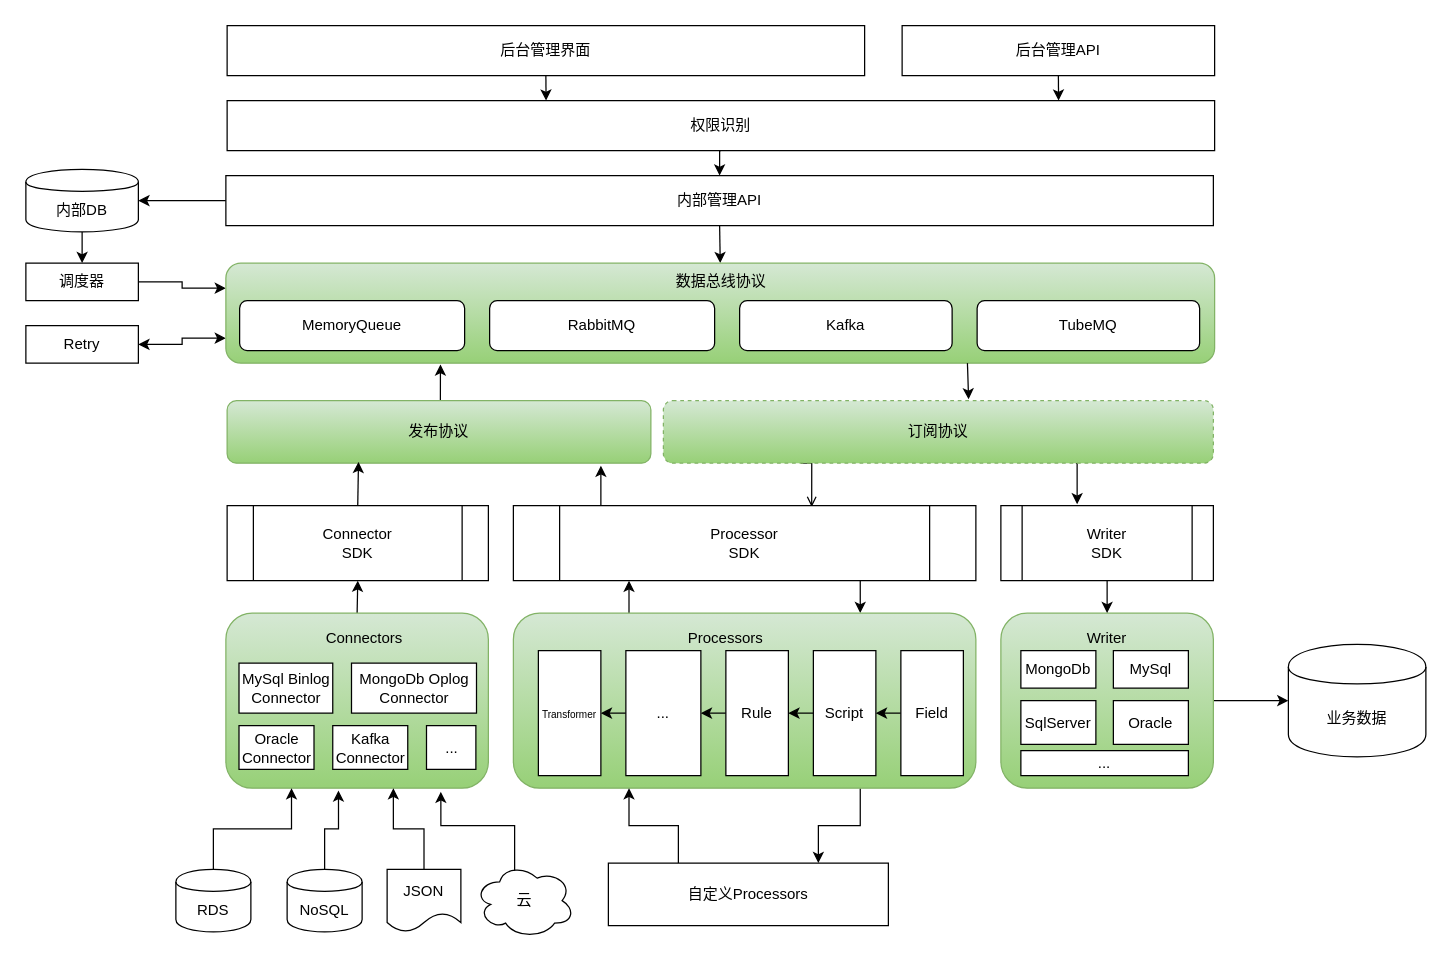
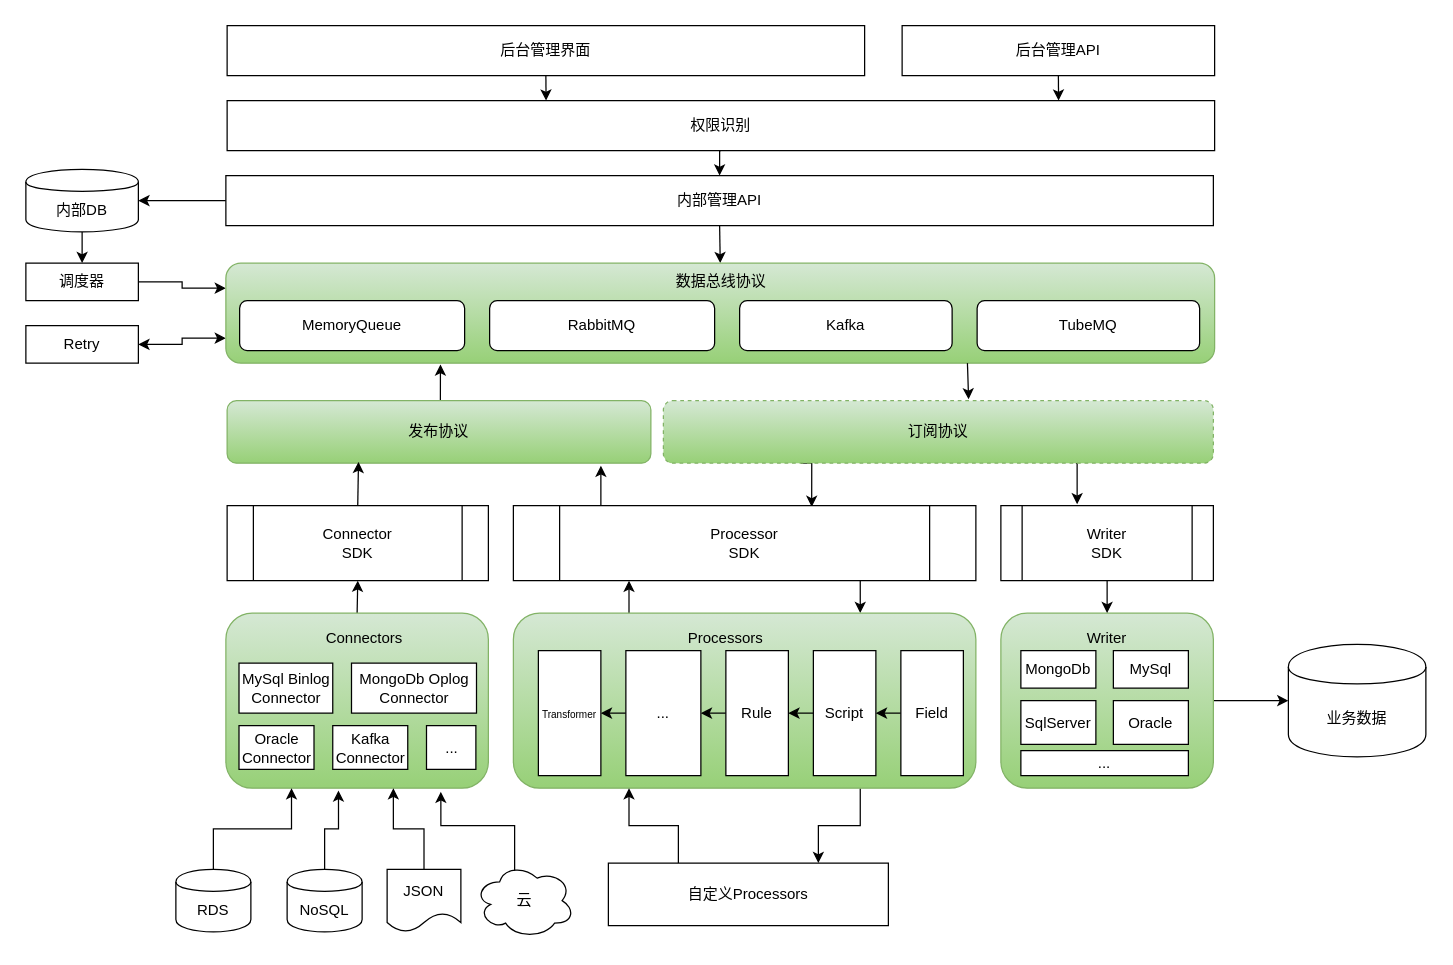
  <mxCell id="0" />
  <mxCell id="1" parent="0" />
  <mxCell id="2" style="edgeStyle=orthogonalEdgeStyle;rounded=0;orthogonalLoop=1;jettySize=auto;html=1;exitX=0.5;exitY=1;exitDx=0;exitDy=0;entryX=0.323;entryY=0;entryDx=0;entryDy=0;entryPerimeter=0;" parent="1" source="3" target="7" edge="1"><mxGeometry relative="1" as="geometry" /></mxCell>
  <mxCell id="3" value="后台管理界面" style="rounded=0;whiteSpace=wrap;html=1;" parent="1" vertex="1"><mxGeometry x="181" y="20" width="510" height="40" as="geometry" /></mxCell>
  <mxCell id="4" style="edgeStyle=orthogonalEdgeStyle;rounded=0;orthogonalLoop=1;jettySize=auto;html=1;exitX=0.5;exitY=1;exitDx=0;exitDy=0;entryX=0.842;entryY=0;entryDx=0;entryDy=0;entryPerimeter=0;" parent="1" source="5" target="7" edge="1"><mxGeometry relative="1" as="geometry" /></mxCell>
  <mxCell id="5" value="后台管理API" style="rounded=0;whiteSpace=wrap;html=1;" parent="1" vertex="1"><mxGeometry x="721" y="20" width="250" height="40" as="geometry" /></mxCell>
  <mxCell id="6" style="edgeStyle=orthogonalEdgeStyle;rounded=0;orthogonalLoop=1;jettySize=auto;html=1;exitX=0.5;exitY=1;exitDx=0;exitDy=0;entryX=0.5;entryY=0;entryDx=0;entryDy=0;" parent="1" source="7" target="10" edge="1"><mxGeometry relative="1" as="geometry" /></mxCell>
  <mxCell id="7" value="权限识别" style="rounded=0;whiteSpace=wrap;html=1;" parent="1" vertex="1"><mxGeometry x="181" y="80" width="790" height="40" as="geometry" /></mxCell>
  <mxCell id="8" style="edgeStyle=orthogonalEdgeStyle;rounded=0;orthogonalLoop=1;jettySize=auto;html=1;exitX=0.5;exitY=1;exitDx=0;exitDy=0;entryX=0.5;entryY=0;entryDx=0;entryDy=0;" parent="1" source="10" target="28" edge="1"><mxGeometry relative="1" as="geometry" /></mxCell>
  <mxCell id="9" style="edgeStyle=orthogonalEdgeStyle;rounded=0;orthogonalLoop=1;jettySize=auto;html=1;exitX=0;exitY=0.5;exitDx=0;exitDy=0;entryX=1;entryY=0.5;entryDx=0;entryDy=0;" parent="1" source="10" target="16" edge="1"><mxGeometry relative="1" as="geometry" /></mxCell>
  <mxCell id="10" value="内部管理API" style="rounded=0;whiteSpace=wrap;html=1;" parent="1" vertex="1"><mxGeometry x="180" y="140" width="790" height="40" as="geometry" /></mxCell>
  <mxCell id="11" style="edgeStyle=orthogonalEdgeStyle;rounded=0;orthogonalLoop=1;jettySize=auto;html=1;exitX=0.5;exitY=0;exitDx=0;exitDy=0;entryX=0.217;entryY=1.013;entryDx=0;entryDy=0;entryPerimeter=0;" edge="1" parent="1" source="12" target="28"><mxGeometry relative="1" as="geometry" /></mxCell>
  <mxCell id="12" value="&lt;span&gt;发布协议&lt;/span&gt;" style="rounded=1;whiteSpace=wrap;html=1;gradientColor=#97d077;fillColor=#d5e8d4;strokeColor=#82b366;" parent="1" vertex="1"><mxGeometry x="181" y="320" width="339" height="50" as="geometry" /></mxCell>
  <mxCell id="13" style="edgeStyle=orthogonalEdgeStyle;rounded=0;orthogonalLoop=1;jettySize=auto;html=1;exitX=1;exitY=0.5;exitDx=0;exitDy=0;entryX=0;entryY=0.25;entryDx=0;entryDy=0;" parent="1" source="14" target="28" edge="1"><mxGeometry relative="1" as="geometry"><mxPoint x="170" y="230" as="targetPoint" /></mxGeometry></mxCell>
  <mxCell id="14" value="调度器" style="rounded=0;whiteSpace=wrap;html=1;" parent="1" vertex="1"><mxGeometry x="20" y="210" width="90" height="30" as="geometry" /></mxCell>
  <mxCell id="15" style="edgeStyle=orthogonalEdgeStyle;rounded=0;orthogonalLoop=1;jettySize=auto;html=1;exitX=0.5;exitY=1;exitDx=0;exitDy=0;entryX=0.5;entryY=0;entryDx=0;entryDy=0;" parent="1" source="16" target="14" edge="1"><mxGeometry relative="1" as="geometry" /></mxCell>
  <mxCell id="16" value="内部DB" style="shape=cylinder;whiteSpace=wrap;html=1;boundedLbl=1;backgroundOutline=1;" parent="1" vertex="1"><mxGeometry x="20" y="135" width="90" height="50" as="geometry" /></mxCell>
  <mxCell id="17" style="edgeStyle=orthogonalEdgeStyle;rounded=0;orthogonalLoop=1;jettySize=auto;html=1;exitX=0.5;exitY=0;exitDx=0;exitDy=0;entryX=0.5;entryY=1;entryDx=0;entryDy=0;" edge="1" parent="1" source="18" target="38"><mxGeometry relative="1" as="geometry" /></mxCell>
  <mxCell id="18" value="" style="rounded=1;whiteSpace=wrap;html=1;gradientColor=#97d077;fillColor=#d5e8d4;strokeColor=#82b366;" parent="1" vertex="1"><mxGeometry x="180" y="490" width="210" height="140" as="geometry" /></mxCell>
  <mxCell id="19" style="edgeStyle=orthogonalEdgeStyle;rounded=0;orthogonalLoop=1;jettySize=auto;html=1;exitX=0.5;exitY=1;exitDx=0;exitDy=0;" parent="1" edge="1"><mxGeometry relative="1" as="geometry"><mxPoint x="65" y="300" as="sourcePoint" /><mxPoint x="65" y="300" as="targetPoint" /></mxGeometry></mxCell>
  <mxCell id="20" style="edgeStyle=orthogonalEdgeStyle;rounded=0;orthogonalLoop=1;jettySize=auto;html=1;exitX=1;exitY=0.5;exitDx=0;exitDy=0;entryX=0;entryY=0.75;entryDx=0;entryDy=0;startArrow=classic;startFill=1;" parent="1" source="21" target="28" edge="1"><mxGeometry relative="1" as="geometry" /></mxCell>
  <mxCell id="21" value="Retry" style="rounded=0;whiteSpace=wrap;html=1;" parent="1" vertex="1"><mxGeometry x="20" y="260" width="90" height="30" as="geometry" /></mxCell>
  <mxCell id="22" value="" style="group" parent="1" vertex="1" connectable="0"><mxGeometry x="140" y="690" width="319" height="60" as="geometry" /></mxCell>
  <mxCell id="23" value="RDS" style="shape=cylinder;whiteSpace=wrap;html=1;boundedLbl=1;backgroundOutline=1;" parent="22" vertex="1"><mxGeometry y="5" width="60" height="50" as="geometry" /></mxCell>
  <mxCell id="24" value="NoSQL" style="shape=cylinder;whiteSpace=wrap;html=1;boundedLbl=1;backgroundOutline=1;" parent="22" vertex="1"><mxGeometry x="89" y="5" width="60" height="50" as="geometry" /></mxCell>
  <mxCell id="25" value="JSON" style="shape=document;whiteSpace=wrap;html=1;boundedLbl=1;" parent="22" vertex="1"><mxGeometry x="169" y="5" width="59" height="50" as="geometry" /></mxCell>
  <mxCell id="26" value="云" style="ellipse;shape=cloud;whiteSpace=wrap;html=1;" parent="22" vertex="1"><mxGeometry x="239" width="80" height="60" as="geometry" /></mxCell>
  <mxCell id="27" value="" style="group" parent="1" vertex="1" connectable="0"><mxGeometry x="180" y="210" width="791" height="80" as="geometry" /></mxCell>
  <mxCell id="28" value="" style="rounded=1;whiteSpace=wrap;html=1;fillColor=#d5e8d4;strokeColor=#82b366;gradientColor=#97d077;labelPosition=center;verticalLabelPosition=top;align=center;verticalAlign=bottom;" parent="27" vertex="1"><mxGeometry width="791" height="80" as="geometry" /></mxCell>
  <mxCell id="29" value="RabbitMQ" style="rounded=1;whiteSpace=wrap;html=1;" parent="27" vertex="1"><mxGeometry x="211" y="30" width="180" height="40" as="geometry" /></mxCell>
  <mxCell id="30" value="Kafka" style="rounded=1;whiteSpace=wrap;html=1;" parent="27" vertex="1"><mxGeometry x="411" y="30" width="170" height="40" as="geometry" /></mxCell>
  <mxCell id="31" value="TubeMQ" style="rounded=1;whiteSpace=wrap;html=1;" parent="27" vertex="1"><mxGeometry x="601" y="30" width="178" height="40" as="geometry" /></mxCell>
  <mxCell id="32" value="数据总线协议" style="text;html=1;strokeColor=none;fillColor=none;align=center;verticalAlign=middle;whiteSpace=wrap;rounded=0;" parent="27" vertex="1"><mxGeometry x="352.5" y="5" width="87" height="20" as="geometry" /></mxCell>
  <mxCell id="33" value="MemoryQueue" style="rounded=1;whiteSpace=wrap;html=1;" parent="27" vertex="1"><mxGeometry x="11" y="30" width="180" height="40" as="geometry" /></mxCell>
- <mxCell id="34" style="edgeStyle=orthogonalEdgeStyle;rounded=0;orthogonalLoop=1;jettySize=auto;html=1;exitX=0.25;exitY=1;exitDx=0;exitDy=0;entryX=0.645;entryY=0.017;entryDx=0;entryDy=0;entryPerimeter=0;startArrow=none;startFill=0;endArrow=open;" parent="1" source="36" target="41" edge="1"><mxGeometry relative="1" as="geometry" /></mxCell>
+ <mxCell id="34" style="edgeStyle=orthogonalEdgeStyle;rounded=0;orthogonalLoop=1;jettySize=auto;html=1;exitX=0.25;exitY=1;exitDx=0;exitDy=0;entryX=0.645;entryY=0.017;entryDx=0;entryDy=0;entryPerimeter=0;startArrow=none;startFill=0;" parent="1" source="36" target="41" edge="1"><mxGeometry relative="1" as="geometry" /></mxCell>
  <mxCell id="35" style="edgeStyle=orthogonalEdgeStyle;rounded=0;orthogonalLoop=1;jettySize=auto;html=1;exitX=0.75;exitY=1;exitDx=0;exitDy=0;entryX=0.359;entryY=-0.017;entryDx=0;entryDy=0;entryPerimeter=0;" parent="1" source="36" target="55" edge="1"><mxGeometry relative="1" as="geometry" /></mxCell>
  <mxCell id="36" value="&lt;span&gt;订阅协议&lt;/span&gt;" style="rounded=1;whiteSpace=wrap;html=1;gradientColor=#97d077;fillColor=#d5e8d4;strokeColor=#82b366;dashed=1;" parent="1" vertex="1"><mxGeometry x="530" y="320" width="440" height="50" as="geometry" /></mxCell>
  <mxCell id="37" style="edgeStyle=orthogonalEdgeStyle;rounded=0;orthogonalLoop=1;jettySize=auto;html=1;exitX=0.5;exitY=0;exitDx=0;exitDy=0;entryX=0.31;entryY=0.98;entryDx=0;entryDy=0;entryPerimeter=0;" parent="1" source="38" target="12" edge="1"><mxGeometry relative="1" as="geometry" /></mxCell>
  <mxCell id="38" value="Connector&lt;br&gt;SDK" style="shape=process;whiteSpace=wrap;html=1;backgroundOutline=1;" parent="1" vertex="1"><mxGeometry x="181" y="404" width="209" height="60" as="geometry" /></mxCell>
  <mxCell id="39" style="edgeStyle=orthogonalEdgeStyle;rounded=0;orthogonalLoop=1;jettySize=auto;html=1;exitX=0.75;exitY=1;exitDx=0;exitDy=0;entryX=0.75;entryY=0;entryDx=0;entryDy=0;startArrow=none;startFill=0;" parent="1" source="41" target="44" edge="1"><mxGeometry relative="1" as="geometry" /></mxCell>
  <mxCell id="40" style="edgeStyle=orthogonalEdgeStyle;rounded=0;orthogonalLoop=1;jettySize=auto;html=1;exitX=0.25;exitY=0;exitDx=0;exitDy=0;entryX=0.882;entryY=1.04;entryDx=0;entryDy=0;entryPerimeter=0;" parent="1" source="41" target="12" edge="1"><mxGeometry relative="1" as="geometry" /></mxCell>
  <mxCell id="41" value="Processor&lt;br&gt;SDK" style="shape=process;whiteSpace=wrap;html=1;backgroundOutline=1;" parent="1" vertex="1"><mxGeometry x="410" y="404" width="370" height="60" as="geometry" /></mxCell>
  <mxCell id="42" style="edgeStyle=orthogonalEdgeStyle;rounded=0;orthogonalLoop=1;jettySize=auto;html=1;exitX=0.25;exitY=0;exitDx=0;exitDy=0;entryX=0.25;entryY=1;entryDx=0;entryDy=0;startArrow=none;startFill=0;" parent="1" source="44" target="41" edge="1"><mxGeometry relative="1" as="geometry" /></mxCell>
  <mxCell id="43" style="edgeStyle=orthogonalEdgeStyle;rounded=0;orthogonalLoop=1;jettySize=auto;html=1;exitX=0.75;exitY=1;exitDx=0;exitDy=0;entryX=0.75;entryY=0;entryDx=0;entryDy=0;" parent="1" source="44" target="57" edge="1"><mxGeometry relative="1" as="geometry" /></mxCell>
  <mxCell id="44" value="" style="rounded=1;whiteSpace=wrap;html=1;gradientColor=#97d077;fillColor=#d5e8d4;strokeColor=#82b366;" parent="1" vertex="1"><mxGeometry x="410" y="490" width="370" height="140" as="geometry" /></mxCell>
  <mxCell id="45" value="Connectors" style="text;html=1;strokeColor=none;fillColor=none;align=center;verticalAlign=middle;whiteSpace=wrap;rounded=0;" parent="1" vertex="1"><mxGeometry x="270.5" y="500" width="40" height="20" as="geometry" /></mxCell>
  <mxCell id="46" value="MySql Binlog&lt;br&gt;Connector" style="rounded=0;whiteSpace=wrap;html=1;" parent="1" vertex="1"><mxGeometry x="190.5" y="530" width="75" height="40" as="geometry" /></mxCell>
  <mxCell id="47" value="MongoDb Oplog&lt;br&gt;Connector" style="rounded=0;whiteSpace=wrap;html=1;" parent="1" vertex="1"><mxGeometry x="280.5" y="530" width="100" height="40" as="geometry" /></mxCell>
  <mxCell id="48" value="Oracle&lt;br&gt;Connector" style="rounded=0;whiteSpace=wrap;html=1;" parent="1" vertex="1"><mxGeometry x="190.5" y="580" width="60" height="35" as="geometry" /></mxCell>
  <mxCell id="49" value="Kafka&lt;br&gt;Connector" style="rounded=0;whiteSpace=wrap;html=1;" parent="1" vertex="1"><mxGeometry x="265.5" y="580" width="60" height="35" as="geometry" /></mxCell>
  <mxCell id="50" value="..." style="rounded=0;whiteSpace=wrap;html=1;" parent="1" vertex="1"><mxGeometry x="340.5" y="580" width="39.5" height="35" as="geometry" /></mxCell>
  <mxCell id="51" value="业务数据" style="shape=cylinder;whiteSpace=wrap;html=1;boundedLbl=1;backgroundOutline=1;" parent="1" vertex="1"><mxGeometry x="1030" y="515" width="110" height="90" as="geometry" /></mxCell>
  <mxCell id="52" style="edgeStyle=orthogonalEdgeStyle;rounded=0;orthogonalLoop=1;jettySize=auto;html=1;exitX=1;exitY=0.5;exitDx=0;exitDy=0;entryX=0;entryY=0.5;entryDx=0;entryDy=0;startArrow=none;startFill=0;" parent="1" source="53" target="51" edge="1"><mxGeometry relative="1" as="geometry" /></mxCell>
  <mxCell id="53" value="" style="rounded=1;whiteSpace=wrap;html=1;gradientColor=#97d077;fillColor=#d5e8d4;strokeColor=#82b366;" parent="1" vertex="1"><mxGeometry x="800" y="490" width="170" height="140" as="geometry" /></mxCell>
  <mxCell id="54" style="edgeStyle=orthogonalEdgeStyle;rounded=0;orthogonalLoop=1;jettySize=auto;html=1;exitX=0.5;exitY=1;exitDx=0;exitDy=0;entryX=0.5;entryY=0;entryDx=0;entryDy=0;startArrow=none;startFill=0;" parent="1" source="55" target="53" edge="1"><mxGeometry relative="1" as="geometry" /></mxCell>
  <mxCell id="55" value="Writer&lt;br&gt;SDK" style="shape=process;whiteSpace=wrap;html=1;backgroundOutline=1;" parent="1" vertex="1"><mxGeometry x="800" y="404" width="170" height="60" as="geometry" /></mxCell>
  <mxCell id="56" style="edgeStyle=orthogonalEdgeStyle;rounded=0;orthogonalLoop=1;jettySize=auto;html=1;exitX=0.25;exitY=0;exitDx=0;exitDy=0;entryX=0.25;entryY=1;entryDx=0;entryDy=0;" parent="1" source="57" target="44" edge="1"><mxGeometry relative="1" as="geometry" /></mxCell>
  <mxCell id="57" value="自定义Processors" style="rounded=0;whiteSpace=wrap;html=1;" parent="1" vertex="1"><mxGeometry x="486" y="690" width="224" height="50" as="geometry" /></mxCell>
  <mxCell id="58" value="Processors" style="text;html=1;strokeColor=none;fillColor=none;align=center;verticalAlign=middle;whiteSpace=wrap;rounded=0;" parent="1" vertex="1"><mxGeometry x="560" y="500" width="40" height="20" as="geometry" /></mxCell>
  <mxCell id="59" value="Writer" style="text;html=1;strokeColor=none;fillColor=none;align=center;verticalAlign=middle;whiteSpace=wrap;rounded=0;" parent="1" vertex="1"><mxGeometry x="865" y="500" width="40" height="20" as="geometry" /></mxCell>
  <mxCell id="60" value="MongoDb" style="rounded=0;whiteSpace=wrap;html=1;" parent="1" vertex="1"><mxGeometry x="816" y="520" width="60" height="30" as="geometry" /></mxCell>
  <mxCell id="61" value="MySql" style="rounded=0;whiteSpace=wrap;html=1;" parent="1" vertex="1"><mxGeometry x="890" y="520" width="60" height="30" as="geometry" /></mxCell>
  <mxCell id="62" value="SqlServer" style="rounded=0;whiteSpace=wrap;html=1;" parent="1" vertex="1"><mxGeometry x="816" y="560" width="60" height="35" as="geometry" /></mxCell>
  <mxCell id="63" value="Oracle" style="rounded=0;whiteSpace=wrap;html=1;" parent="1" vertex="1"><mxGeometry x="890" y="560" width="60" height="35" as="geometry" /></mxCell>
  <mxCell id="64" value="..." style="rounded=0;whiteSpace=wrap;html=1;" parent="1" vertex="1"><mxGeometry x="816" y="600" width="134" height="20" as="geometry" /></mxCell>
  <mxCell id="65" style="edgeStyle=orthogonalEdgeStyle;rounded=0;orthogonalLoop=1;jettySize=auto;html=1;exitX=0;exitY=0.5;exitDx=0;exitDy=0;entryX=1;entryY=0.5;entryDx=0;entryDy=0;" parent="1" source="66" target="70" edge="1"><mxGeometry relative="1" as="geometry" /></mxCell>
  <mxCell id="66" value="Field" style="rounded=0;whiteSpace=wrap;html=1;" parent="1" vertex="1"><mxGeometry x="720" y="520" width="50" height="100" as="geometry" /></mxCell>
  <mxCell id="67" style="edgeStyle=orthogonalEdgeStyle;rounded=0;orthogonalLoop=1;jettySize=auto;html=1;exitX=0;exitY=0.5;exitDx=0;exitDy=0;entryX=1;entryY=0.5;entryDx=0;entryDy=0;" parent="1" source="68" target="72" edge="1"><mxGeometry relative="1" as="geometry" /></mxCell>
  <mxCell id="68" value="Rule" style="rounded=0;whiteSpace=wrap;html=1;" parent="1" vertex="1"><mxGeometry x="580" y="520" width="50" height="100" as="geometry" /></mxCell>
  <mxCell id="69" style="edgeStyle=orthogonalEdgeStyle;rounded=0;orthogonalLoop=1;jettySize=auto;html=1;exitX=0;exitY=0.5;exitDx=0;exitDy=0;entryX=1;entryY=0.5;entryDx=0;entryDy=0;" parent="1" source="70" target="68" edge="1"><mxGeometry relative="1" as="geometry" /></mxCell>
  <mxCell id="70" value="Script" style="rounded=0;whiteSpace=wrap;html=1;" parent="1" vertex="1"><mxGeometry x="650" y="520" width="50" height="100" as="geometry" /></mxCell>
  <mxCell id="71" style="edgeStyle=orthogonalEdgeStyle;rounded=0;orthogonalLoop=1;jettySize=auto;html=1;exitX=0;exitY=0.5;exitDx=0;exitDy=0;entryX=1;entryY=0.5;entryDx=0;entryDy=0;" parent="1" source="72" target="73" edge="1"><mxGeometry relative="1" as="geometry" /></mxCell>
  <mxCell id="72" value="..." style="rounded=0;whiteSpace=wrap;html=1;" parent="1" vertex="1"><mxGeometry x="500" y="520" width="60" height="100" as="geometry" /></mxCell>
  <mxCell id="73" value="&lt;font style=&quot;font-size: 8px&quot;&gt;Transformer&lt;/font&gt;" style="rounded=0;whiteSpace=wrap;html=1;" parent="1" vertex="1"><mxGeometry x="430" y="520" width="50" height="100" as="geometry" /></mxCell>
  <mxCell id="74" style="edgeStyle=orthogonalEdgeStyle;rounded=0;orthogonalLoop=1;jettySize=auto;html=1;exitX=0.5;exitY=0;exitDx=0;exitDy=0;entryX=0.638;entryY=1;entryDx=0;entryDy=0;entryPerimeter=0;" parent="1" source="25" target="18" edge="1"><mxGeometry relative="1" as="geometry" /></mxCell>
  <mxCell id="75" style="edgeStyle=orthogonalEdgeStyle;rounded=0;orthogonalLoop=1;jettySize=auto;html=1;exitX=0.5;exitY=0;exitDx=0;exitDy=0;entryX=0.429;entryY=1.014;entryDx=0;entryDy=0;entryPerimeter=0;" parent="1" source="24" target="18" edge="1"><mxGeometry relative="1" as="geometry" /></mxCell>
  <mxCell id="76" style="edgeStyle=orthogonalEdgeStyle;rounded=0;orthogonalLoop=1;jettySize=auto;html=1;exitX=0.4;exitY=0.1;exitDx=0;exitDy=0;exitPerimeter=0;entryX=0.819;entryY=1.021;entryDx=0;entryDy=0;entryPerimeter=0;" parent="1" source="26" target="18" edge="1"><mxGeometry relative="1" as="geometry" /></mxCell>
  <mxCell id="77" style="edgeStyle=orthogonalEdgeStyle;rounded=0;orthogonalLoop=1;jettySize=auto;html=1;exitX=0.5;exitY=0;exitDx=0;exitDy=0;entryX=0.25;entryY=1;entryDx=0;entryDy=0;" parent="1" source="23" target="18" edge="1"><mxGeometry relative="1" as="geometry" /></mxCell>
  <mxCell id="78" style="edgeStyle=orthogonalEdgeStyle;rounded=0;orthogonalLoop=1;jettySize=auto;html=1;exitX=0.75;exitY=1;exitDx=0;exitDy=0;entryX=0.555;entryY=-0.02;entryDx=0;entryDy=0;entryPerimeter=0;" edge="1" parent="1" source="28" target="36"><mxGeometry relative="1" as="geometry" /></mxCell>
